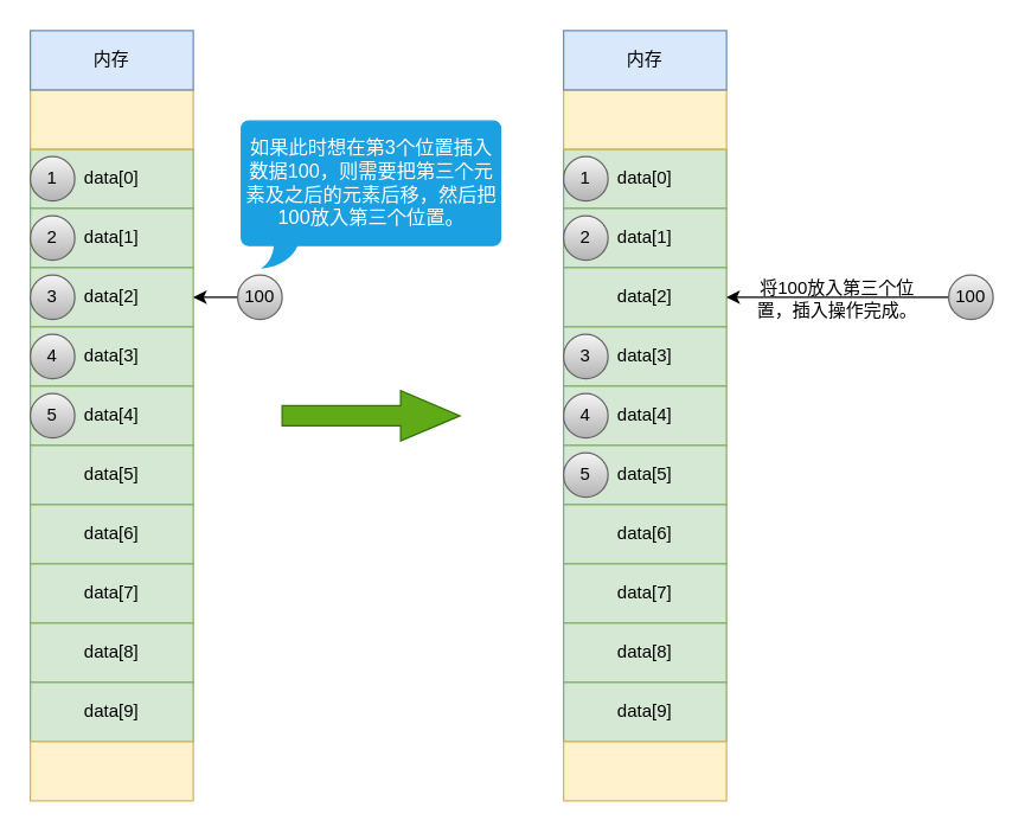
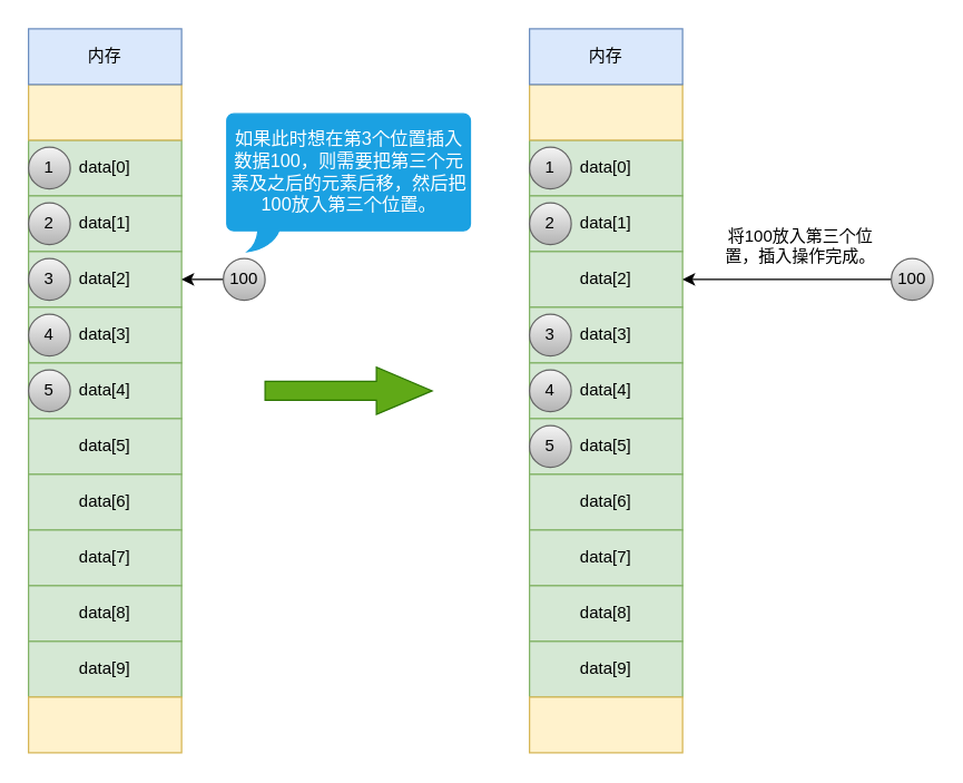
  <mxCell id="0" />
  <mxCell id="1" parent="0" />
  <mxCell id="2" value="data[0]" style="rounded=0;whiteSpace=wrap;html=1;fillColor=#d5e8d4;strokeColor=#82b366;" vertex="1" parent="1"><mxGeometry x="20" y="100" width="110" height="40" as="geometry" /></mxCell>
  <mxCell id="3" value="data[1]" style="rounded=0;whiteSpace=wrap;html=1;fillColor=#d5e8d4;strokeColor=#82b366;" vertex="1" parent="1"><mxGeometry x="20" y="140" width="110" height="40" as="geometry" /></mxCell>
  <mxCell id="4" value="data[2]" style="rounded=0;whiteSpace=wrap;html=1;fillColor=#d5e8d4;strokeColor=#82b366;" vertex="1" parent="1"><mxGeometry x="20" y="180" width="110" height="40" as="geometry" /></mxCell>
  <mxCell id="5" value="data[3]" style="rounded=0;whiteSpace=wrap;html=1;fillColor=#d5e8d4;strokeColor=#82b366;" vertex="1" parent="1"><mxGeometry x="20" y="220" width="110" height="40" as="geometry" /></mxCell>
  <mxCell id="6" value="data[4]" style="rounded=0;whiteSpace=wrap;html=1;fillColor=#d5e8d4;strokeColor=#82b366;" vertex="1" parent="1"><mxGeometry x="20" y="260" width="110" height="40" as="geometry" /></mxCell>
  <mxCell id="7" value="data[5]" style="rounded=0;whiteSpace=wrap;html=1;fillColor=#d5e8d4;strokeColor=#82b366;" vertex="1" parent="1"><mxGeometry x="20" y="300" width="110" height="40" as="geometry" /></mxCell>
  <mxCell id="8" value="data[6]" style="rounded=0;whiteSpace=wrap;html=1;fillColor=#d5e8d4;strokeColor=#82b366;" vertex="1" parent="1"><mxGeometry x="20" y="340" width="110" height="40" as="geometry" /></mxCell>
  <mxCell id="9" value="data[7]" style="rounded=0;whiteSpace=wrap;html=1;fillColor=#d5e8d4;strokeColor=#82b366;" vertex="1" parent="1"><mxGeometry x="20" y="380" width="110" height="40" as="geometry" /></mxCell>
  <mxCell id="10" value="data[8]" style="rounded=0;whiteSpace=wrap;html=1;fillColor=#d5e8d4;strokeColor=#82b366;" vertex="1" parent="1"><mxGeometry x="20" y="420" width="110" height="40" as="geometry" /></mxCell>
  <mxCell id="11" value="data[9]" style="rounded=0;whiteSpace=wrap;html=1;fillColor=#d5e8d4;strokeColor=#82b366;" vertex="1" parent="1"><mxGeometry x="20" y="460" width="110" height="40" as="geometry" /></mxCell>
  <mxCell id="12" value="" style="rounded=0;whiteSpace=wrap;html=1;fillColor=#fff2cc;strokeColor=#d6b656;" vertex="1" parent="1"><mxGeometry x="20" y="60" width="110" height="40" as="geometry" /></mxCell>
  <mxCell id="13" value="" style="rounded=0;whiteSpace=wrap;html=1;fillColor=#fff2cc;strokeColor=#d6b656;" vertex="1" parent="1"><mxGeometry x="20" y="500" width="110" height="40" as="geometry" /></mxCell>
  <mxCell id="14" value="1" style="ellipse;whiteSpace=wrap;html=1;aspect=fixed;fillColor=#f5f5f5;strokeColor=#666666;gradientColor=#b3b3b3;" vertex="1" parent="1"><mxGeometry x="20" y="105" width="30" height="30" as="geometry" /></mxCell>
  <mxCell id="15" value="5" style="ellipse;whiteSpace=wrap;html=1;aspect=fixed;fillColor=#f5f5f5;strokeColor=#666666;gradientColor=#b3b3b3;" vertex="1" parent="1"><mxGeometry x="20" y="265" width="30" height="30" as="geometry" /></mxCell>
  <mxCell id="16" value="4" style="ellipse;whiteSpace=wrap;html=1;aspect=fixed;fillColor=#f5f5f5;strokeColor=#666666;gradientColor=#b3b3b3;" vertex="1" parent="1"><mxGeometry x="20" y="225" width="30" height="30" as="geometry" /></mxCell>
  <mxCell id="17" value="3" style="ellipse;whiteSpace=wrap;html=1;aspect=fixed;fillColor=#f5f5f5;strokeColor=#666666;gradientColor=#b3b3b3;" vertex="1" parent="1"><mxGeometry x="20" y="185" width="30" height="30" as="geometry" /></mxCell>
  <mxCell id="18" value="2" style="ellipse;whiteSpace=wrap;html=1;aspect=fixed;fillColor=#f5f5f5;strokeColor=#666666;gradientColor=#b3b3b3;" vertex="1" parent="1"><mxGeometry x="20" y="145" width="30" height="30" as="geometry" /></mxCell>
  <mxCell id="19" value="内存" style="rounded=0;whiteSpace=wrap;html=1;fillColor=#dae8fc;strokeColor=#6c8ebf;" vertex="1" parent="1"><mxGeometry x="20" y="20" width="110" height="40" as="geometry" /></mxCell>
  <mxCell id="20" style="edgeStyle=orthogonalEdgeStyle;rounded=0;orthogonalLoop=1;jettySize=auto;html=1;exitX=0;exitY=0.5;exitDx=0;exitDy=0;entryX=1;entryY=0.5;entryDx=0;entryDy=0;" edge="1" parent="1" source="21" target="4"><mxGeometry relative="1" as="geometry" /></mxCell>
  <mxCell id="21" value="100" style="ellipse;whiteSpace=wrap;html=1;aspect=fixed;fillColor=#f5f5f5;strokeColor=#666666;gradientColor=#b3b3b3;" vertex="1" parent="1"><mxGeometry x="160" y="185" width="30" height="30" as="geometry" /></mxCell>
  <mxCell id="22" value="&lt;span&gt;&lt;font style=&quot;font-size: 13px&quot; color=&quot;#ffffff&quot;&gt;如果此时想在第3个位置插入数据100，则需要把第三个元素及之后的元素后移，然后把100放入第三个位置。&lt;/font&gt;&lt;/span&gt;" style="whiteSpace=wrap;html=1;shape=mxgraph.basic.roundRectCallout;dx=30;dy=15;size=5;boundedLbl=1;fillColor=#1ba1e2;fontColor=#ffffff;strokeColor=#1BA1E2;" vertex="1" parent="1"><mxGeometry x="162.5" y="81" width="175" height="99" as="geometry" /></mxCell>
  <mxCell id="23" value="data[0]" style="rounded=0;whiteSpace=wrap;html=1;fillColor=#d5e8d4;strokeColor=#82b366;" vertex="1" parent="1"><mxGeometry x="380" y="100" width="110" height="40" as="geometry" /></mxCell>
  <mxCell id="24" value="data[1]" style="rounded=0;whiteSpace=wrap;html=1;fillColor=#d5e8d4;strokeColor=#82b366;" vertex="1" parent="1"><mxGeometry x="380" y="140" width="110" height="40" as="geometry" /></mxCell>
  <mxCell id="25" value="data[2]" style="rounded=0;whiteSpace=wrap;html=1;fillColor=#d5e8d4;strokeColor=#82b366;" vertex="1" parent="1"><mxGeometry x="380" y="180" width="110" height="40" as="geometry" /></mxCell>
  <mxCell id="26" value="data[3]" style="rounded=0;whiteSpace=wrap;html=1;fillColor=#d5e8d4;strokeColor=#82b366;" vertex="1" parent="1"><mxGeometry x="380" y="220" width="110" height="40" as="geometry" /></mxCell>
  <mxCell id="27" value="data[4]" style="rounded=0;whiteSpace=wrap;html=1;fillColor=#d5e8d4;strokeColor=#82b366;" vertex="1" parent="1"><mxGeometry x="380" y="260" width="110" height="40" as="geometry" /></mxCell>
  <mxCell id="28" value="data[5]" style="rounded=0;whiteSpace=wrap;html=1;fillColor=#d5e8d4;strokeColor=#82b366;" vertex="1" parent="1"><mxGeometry x="380" y="300" width="110" height="40" as="geometry" /></mxCell>
  <mxCell id="29" value="data[6]" style="rounded=0;whiteSpace=wrap;html=1;fillColor=#d5e8d4;strokeColor=#82b366;" vertex="1" parent="1"><mxGeometry x="380" y="340" width="110" height="40" as="geometry" /></mxCell>
  <mxCell id="30" value="data[7]" style="rounded=0;whiteSpace=wrap;html=1;fillColor=#d5e8d4;strokeColor=#82b366;" vertex="1" parent="1"><mxGeometry x="380" y="380" width="110" height="40" as="geometry" /></mxCell>
  <mxCell id="31" value="data[8]" style="rounded=0;whiteSpace=wrap;html=1;fillColor=#d5e8d4;strokeColor=#82b366;" vertex="1" parent="1"><mxGeometry x="380" y="420" width="110" height="40" as="geometry" /></mxCell>
  <mxCell id="32" value="data[9]" style="rounded=0;whiteSpace=wrap;html=1;fillColor=#d5e8d4;strokeColor=#82b366;" vertex="1" parent="1"><mxGeometry x="380" y="460" width="110" height="40" as="geometry" /></mxCell>
  <mxCell id="33" value="" style="rounded=0;whiteSpace=wrap;html=1;fillColor=#fff2cc;strokeColor=#d6b656;" vertex="1" parent="1"><mxGeometry x="380" y="60" width="110" height="40" as="geometry" /></mxCell>
  <mxCell id="34" value="" style="rounded=0;whiteSpace=wrap;html=1;fillColor=#fff2cc;strokeColor=#d6b656;" vertex="1" parent="1"><mxGeometry x="380" y="500" width="110" height="40" as="geometry" /></mxCell>
  <mxCell id="35" value="1" style="ellipse;whiteSpace=wrap;html=1;aspect=fixed;fillColor=#f5f5f5;strokeColor=#666666;gradientColor=#b3b3b3;" vertex="1" parent="1"><mxGeometry x="380" y="105" width="30" height="30" as="geometry" /></mxCell>
  <mxCell id="36" value="5" style="ellipse;whiteSpace=wrap;html=1;aspect=fixed;fillColor=#f5f5f5;strokeColor=#666666;gradientColor=#b3b3b3;" vertex="1" parent="1"><mxGeometry x="380" y="305" width="30" height="30" as="geometry" /></mxCell>
  <mxCell id="37" value="4" style="ellipse;whiteSpace=wrap;html=1;aspect=fixed;fillColor=#f5f5f5;strokeColor=#666666;gradientColor=#b3b3b3;" vertex="1" parent="1"><mxGeometry x="380" y="265" width="30" height="30" as="geometry" /></mxCell>
  <mxCell id="38" value="3" style="ellipse;whiteSpace=wrap;html=1;aspect=fixed;fillColor=#f5f5f5;strokeColor=#666666;gradientColor=#b3b3b3;" vertex="1" parent="1"><mxGeometry x="380" y="225" width="30" height="30" as="geometry" /></mxCell>
  <mxCell id="39" value="2" style="ellipse;whiteSpace=wrap;html=1;aspect=fixed;fillColor=#f5f5f5;strokeColor=#666666;gradientColor=#b3b3b3;" vertex="1" parent="1"><mxGeometry x="380" y="145" width="30" height="30" as="geometry" /></mxCell>
  <mxCell id="40" value="内存" style="rounded=0;whiteSpace=wrap;html=1;fillColor=#dae8fc;strokeColor=#6c8ebf;" vertex="1" parent="1"><mxGeometry x="380" y="20" width="110" height="40" as="geometry" /></mxCell>
  <mxCell id="41" value="" style="html=1;shadow=0;dashed=0;align=center;verticalAlign=middle;shape=mxgraph.arrows2.arrow;dy=0.6;dx=40;notch=0;fillColor=#60a917;strokeColor=#2D7600;fontColor=#ffffff;" vertex="1" parent="1"><mxGeometry x="190" y="263" width="120" height="34" as="geometry" /></mxCell>
  <mxCell id="42" style="edgeStyle=orthogonalEdgeStyle;rounded=0;orthogonalLoop=1;jettySize=auto;html=1;entryX=1;entryY=0.5;entryDx=0;entryDy=0;" edge="1" parent="1" source="43" target="25"><mxGeometry relative="1" as="geometry" /></mxCell>
  <mxCell id="43" value="100" style="ellipse;whiteSpace=wrap;html=1;aspect=fixed;fillColor=#f5f5f5;strokeColor=#666666;gradientColor=#b3b3b3;" vertex="1" parent="1"><mxGeometry x="640" y="185" width="30" height="30" as="geometry" /></mxCell>
- <mxCell id="44" value="将100放入第三个位置，插入操作完成。" style="text;html=1;strokeColor=none;fillColor=none;align=center;verticalAlign=middle;whiteSpace=wrap;rounded=0;" vertex="1" parent="1"><mxGeometry x="500" y="176" width="130" height="49" as="geometry" /></mxCell>
+ <mxCell id="44" value="将100放入第三个位置，插入操作完成。" style="text;html=1;strokeColor=none;fillColor=none;align=center;verticalAlign=middle;whiteSpace=wrap;rounded=0;" vertex="1" parent="1"><mxGeometry x="510" y="151" width="130" height="49" as="geometry" /></mxCell>
